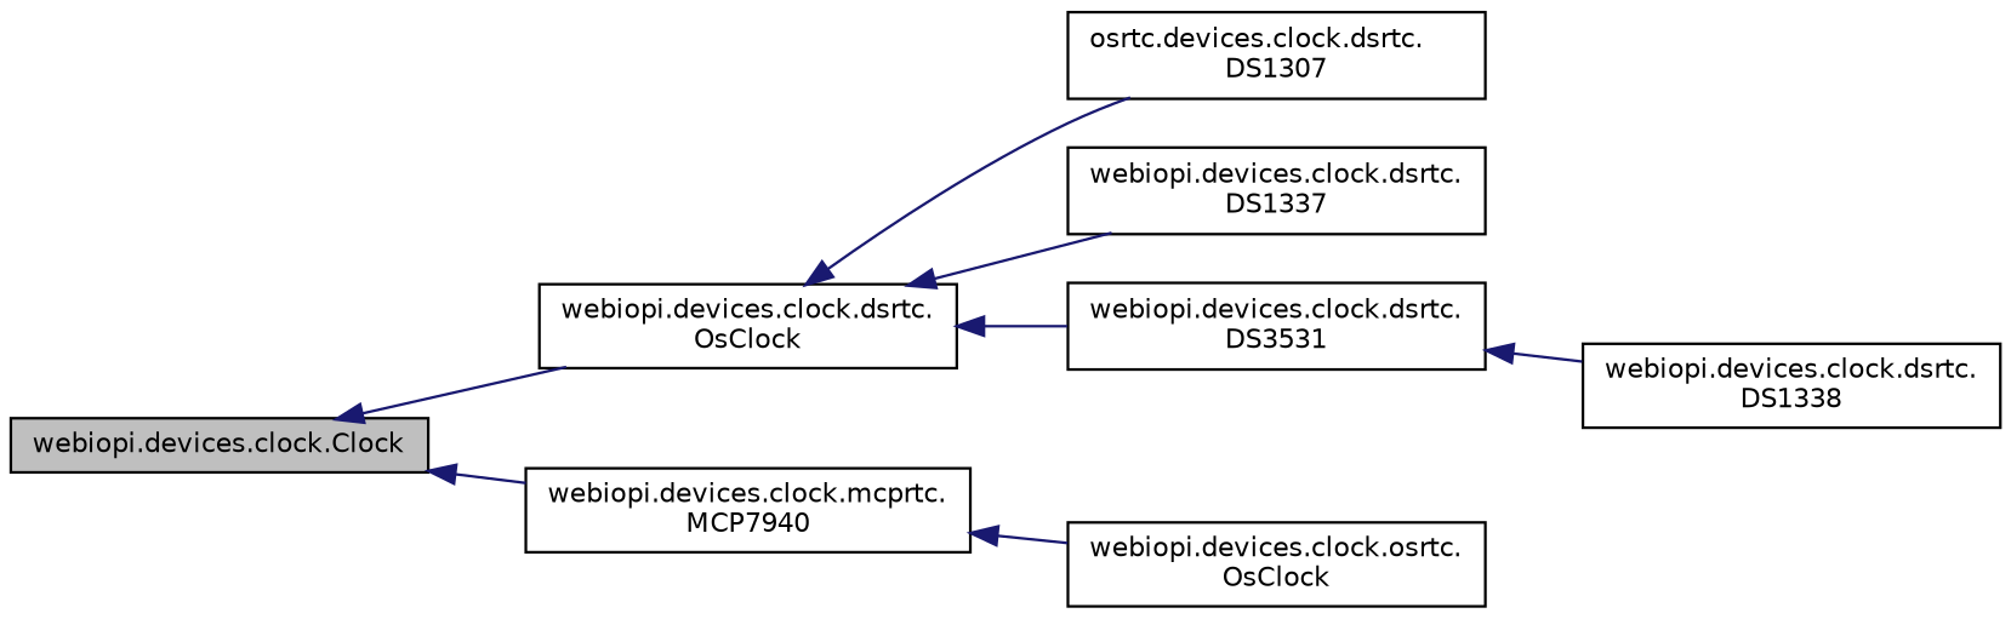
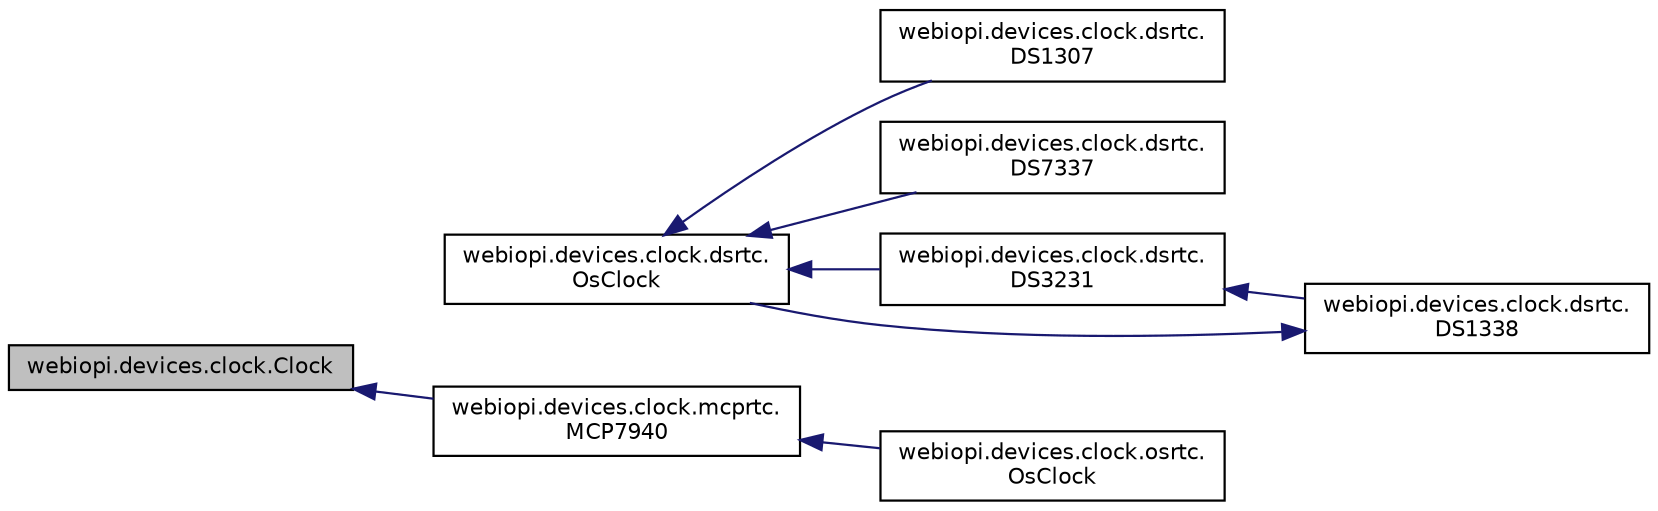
  digraph {
    rankdir=LR
    node [color=black fillcolor=white fontname=Helvetica fontsize=10 shape=record style=filled]
    edge [color=midnightblue dir=back fontname=Helvetica fontsize=10 labelfontname=Helvetica labelfontsize=10 style=solid]
    n1 [fillcolor=grey75 fontcolor=black height=0.2 label="webiopi.devices.clock.Clock" width=0.4]
    n2 [height=0.2 label="webiopi.devices.clock.dsrtc.\lOsClock" width=0.4]
    n3 [height=0.2 label="webiopi.devices.clock.mcprtc.\lMCP7940" width=0.4]
-   n4 [height=0.2 label="osrtc.devices.clock.dsrtc.\lDS1307" width=0.4]
-   n5 [height=0.2 label="webiopi.devices.clock.dsrtc.\lDS1337" width=0.4]
-   n6 [height=0.2 label="webiopi.devices.clock.dsrtc.\lDS3531" width=0.4]
+   n4 [height=0.2 label="webiopi.devices.clock.dsrtc.\lDS1307" width=0.4]
+   n5 [height=0.2 label="webiopi.devices.clock.dsrtc.\lDS7337" width=0.4]
+   n6 [height=0.2 label="webiopi.devices.clock.dsrtc.\lDS3231" width=0.4]
    n7 [height=0.2 label="webiopi.devices.clock.osrtc.\lOsClock" width=0.4]
    n8 [height=0.2 label="webiopi.devices.clock.dsrtc.\lDS1338" width=0.4]
-   n1 -> n2
+   n8 -> n2
    n1 -> n3
    n2 -> n4
    n2 -> n5
    n2 -> n6
    n3 -> n7
    n6 -> n8
  }
